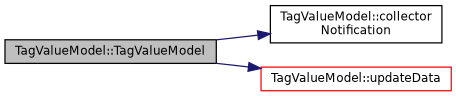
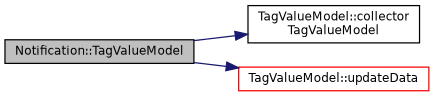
  digraph {
    rankdir=LR
    node [color=black fillcolor=white fontname=Helvetica fontsize=10 shape=record style=filled]
    edge [color=midnightblue fontname=Helvetica fontsize=10 labelfontname=Helvetica labelfontsize=10 style=solid]
-   n1 [fillcolor=grey75 fontcolor=black height=0.2 label="TagValueModel::TagValueModel" width=0.4]
-   n2 [height=0.2 label="TagValueModel::collector\lNotification" width=0.4]
+   n1 [fillcolor=grey75 fontcolor=black height=0.2 label="Notification::TagValueModel" width=0.4]
+   n2 [height=0.2 label="TagValueModel::collector\lTagValueModel" width=0.4]
    n3 [color=red height=0.2 label="TagValueModel::updateData" width=0.4]
    n1 -> n2
    n1 -> n3
  }
